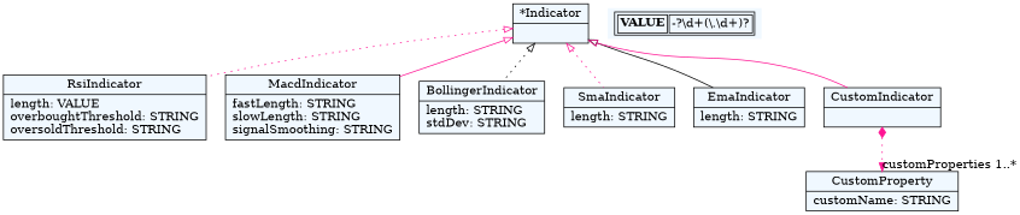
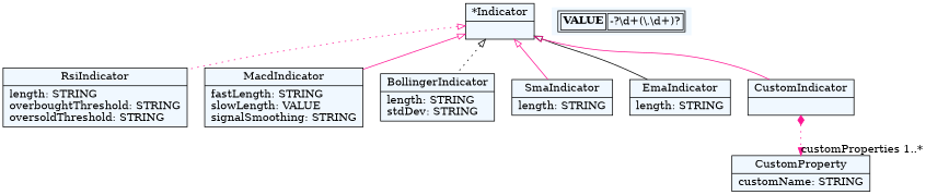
  digraph {
    fontname="Bitstream Vera Sans"
    fontsize=8
    nodesep=0.3
    node [fillcolor=aliceblue shape=record style=filled]
    edge [arrowtail=empty color=deeppink dir=back style=dotted]
    n1 [label="{*Indicator|}"]
-   n2 [label="{RsiIndicator|length: VALUE\loverboughtThreshold: STRING\loversoldThreshold: STRING\l}"]
-   n3 [label="{MacdIndicator|fastLength: STRING\lslowLength: STRING\lsignalSmoothing: STRING\l}"]
+   n2 [label="{RsiIndicator|length: STRING\loverboughtThreshold: STRING\loversoldThreshold: STRING\l}"]
+   n3 [label="{MacdIndicator|fastLength: STRING\lslowLength: VALUE\lsignalSmoothing: STRING\l}"]
    n4 [label="{BollingerIndicator|length: STRING\lstdDev: STRING\l}"]
    n5 [label="{SmaIndicator|length: STRING\l}"]
    n6 [label="{EmaIndicator|length: STRING\l}"]
    n7 [label="{CustomIndicator|}"]
    n8 [label="{CustomProperty|customName: STRING\l}"]
    n9 [label=< <table> 	<tr> 		<td><b>VALUE</b></td><td>-?\d+(\.\d+)?</td> 	</tr> </table> > shape=plaintext]
    n1 -> n2
    n1 -> n3 [style=solid]
    n1 -> n4 [color=black]
-   n1 -> n5
+   n1 -> n5 [style=solid]
    n1 -> n6 [color=black style=solid]
    n1 -> n7 [style=solid]
    n7 -> n8 [arrowtail=diamond dir=both headlabel="customProperties 1..*"]
  }
